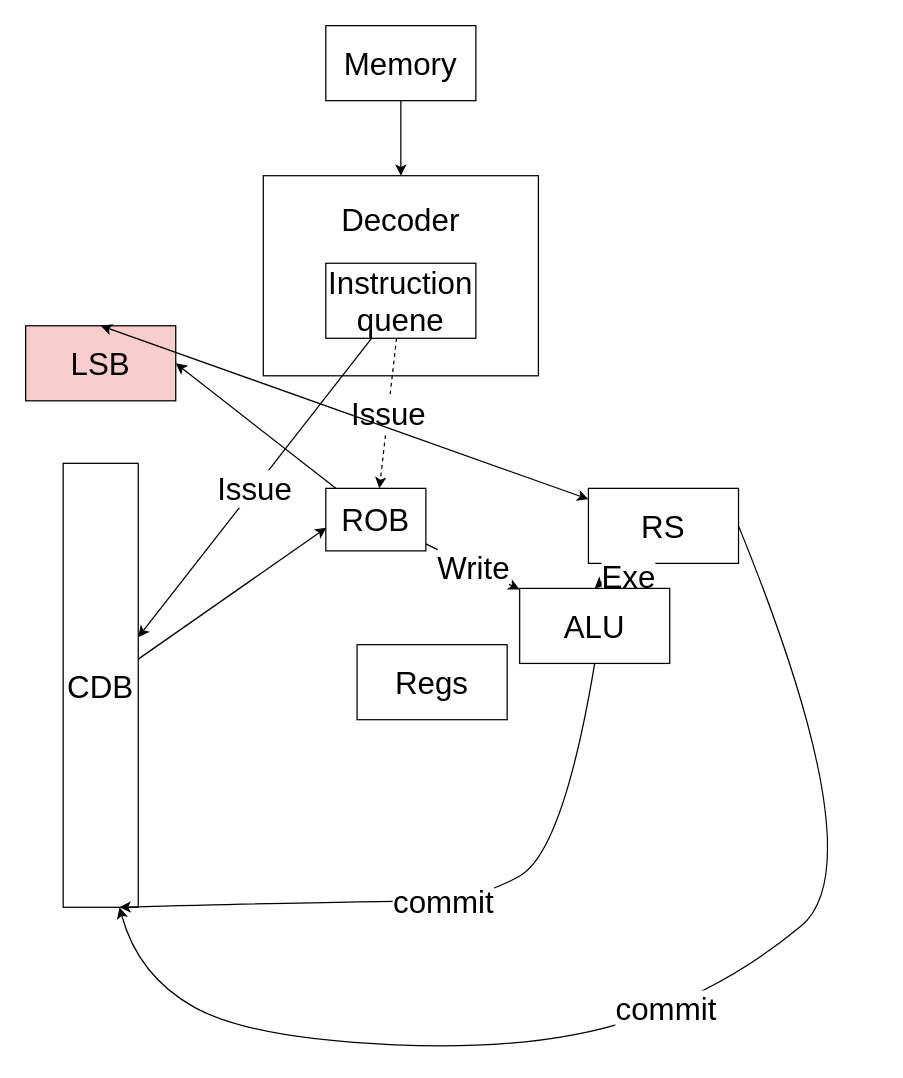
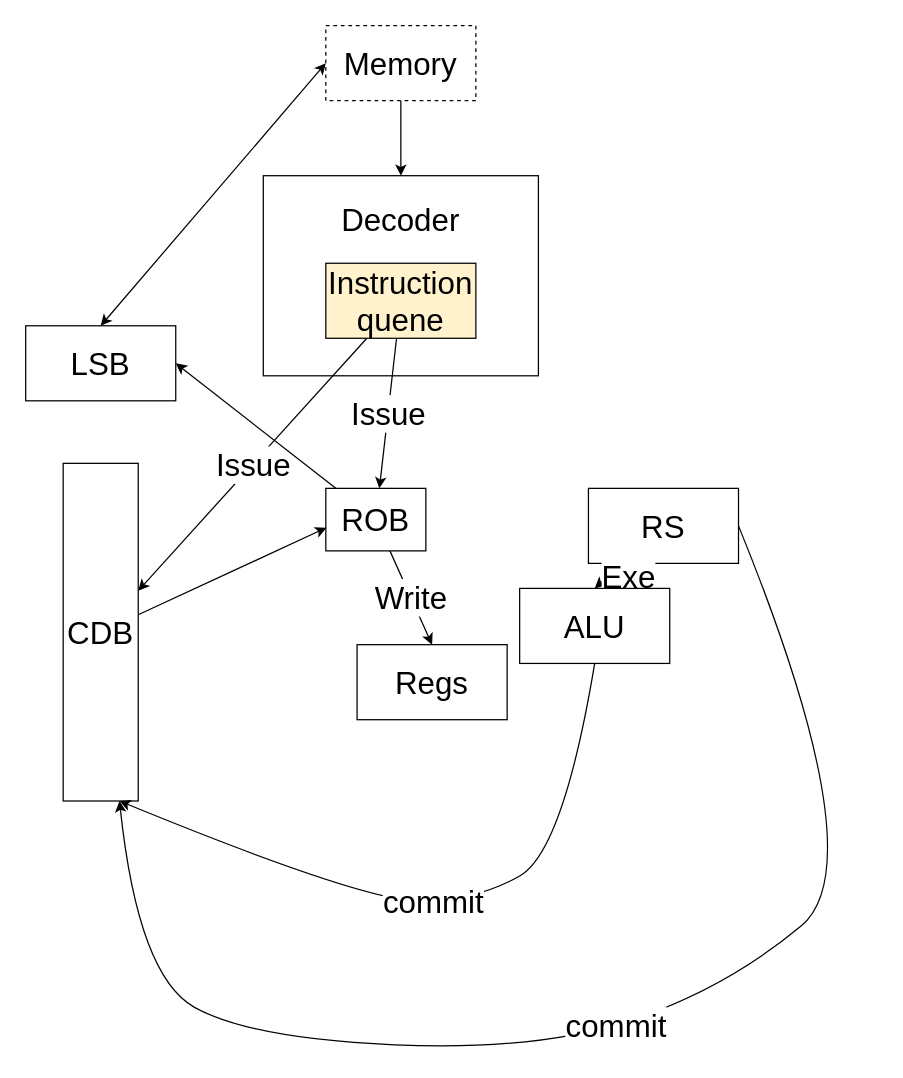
  <mxCell id="0" />
  <mxCell id="1" parent="0" />
  <mxCell id="2" style="edgeStyle=none;html=1;entryX=0.5;entryY=0;entryDx=0;entryDy=0;fontSize=25;" edge="1" parent="1" source="3" target="5"><mxGeometry relative="1" as="geometry" /></mxCell>
- <mxCell id="3" value="&lt;font style=&quot;font-size: 25px;&quot;&gt;Memory&lt;/font&gt;" style="rounded=0;whiteSpace=wrap;html=1;fontSize=25;" vertex="1" parent="1"><mxGeometry x="260" y="20" width="120" height="60" as="geometry" /></mxCell>
+ <mxCell id="3" value="&lt;font style=&quot;font-size: 25px;&quot;&gt;Memory&lt;/font&gt;" style="rounded=0;whiteSpace=wrap;html=1;fontSize=25;dashed=1;" vertex="1" parent="1"><mxGeometry x="260" y="20" width="120" height="60" as="geometry" /></mxCell>
  <mxCell id="4" style="edgeStyle=none;html=1;entryX=0.5;entryY=0;entryDx=0;entryDy=0;fontSize=25;" edge="1" parent="1" source="5" target="8"><mxGeometry relative="1" as="geometry" /></mxCell>
  <mxCell id="5" value="Decoder&lt;br&gt;&lt;br&gt;&lt;br&gt;&lt;br&gt;" style="rounded=0;whiteSpace=wrap;html=1;fontSize=25;" vertex="1" parent="1"><mxGeometry x="210" y="140" width="220" height="160" as="geometry" /></mxCell>
- <mxCell id="6" value="&lt;font style=&quot;font-size: 25px;&quot;&gt;Issue&lt;/font&gt;" style="edgeStyle=none;html=1;fontSize=25;dashed=1;" edge="1" parent="1" source="8" target="11"><mxGeometry relative="1" as="geometry" /></mxCell>
+ <mxCell id="6" value="&lt;font style=&quot;font-size: 25px;&quot;&gt;Issue&lt;/font&gt;" style="edgeStyle=none;html=1;fontSize=25;" edge="1" parent="1" source="8" target="11"><mxGeometry relative="1" as="geometry" /></mxCell>
  <mxCell id="7" value="&lt;font style=&quot;font-size: 25px;&quot;&gt;Issue&lt;/font&gt;" style="edgeStyle=none;html=1;fontSize=25;" edge="1" parent="1" source="8" target="19"><mxGeometry relative="1" as="geometry" /></mxCell>
- <mxCell id="8" value="Instruction&lt;br style=&quot;font-size: 25px;&quot;&gt;quene" style="rounded=0;whiteSpace=wrap;html=1;fontSize=25;" vertex="1" parent="1"><mxGeometry x="260" y="210" width="120" height="60" as="geometry" /></mxCell>
- <mxCell id="9" value="Write" style="edgeStyle=none;html=1;fontSize=25;" edge="1" parent="1" source="11" target="16"><mxGeometry relative="1" as="geometry" /></mxCell>
+ <mxCell id="8" value="Instruction&lt;br style=&quot;font-size: 25px;&quot;&gt;quene" style="rounded=0;whiteSpace=wrap;html=1;fontSize=25;fillColor=#fff2cc;" vertex="1" parent="1"><mxGeometry x="260" y="210" width="120" height="60" as="geometry" /></mxCell>
+ <mxCell id="9" value="Write" style="edgeStyle=none;html=1;entryX=0.5;entryY=0;entryDx=0;entryDy=0;fontSize=25;" edge="1" parent="1" source="11" target="12"><mxGeometry relative="1" as="geometry" /></mxCell>
  <mxCell id="10" style="edgeStyle=none;html=1;entryX=1;entryY=0.5;entryDx=0;entryDy=0;fontSize=25;" edge="1" parent="1" source="11" target="17"><mxGeometry relative="1" as="geometry" /></mxCell>
  <mxCell id="11" value="ROB" style="rounded=0;whiteSpace=wrap;html=1;fontSize=25;" vertex="1" parent="1"><mxGeometry x="260" y="390" width="80" height="50" as="geometry" /></mxCell>
  <mxCell id="12" value="Regs" style="rounded=0;whiteSpace=wrap;html=1;fontSize=25;" vertex="1" parent="1"><mxGeometry x="285" y="515" width="120" height="60" as="geometry" /></mxCell>
  <mxCell id="13" style="edgeStyle=none;html=1;entryX=0.5;entryY=0;entryDx=0;entryDy=0;fontSize=25;" edge="1" parent="1" source="14" target="16"><mxGeometry relative="1" as="geometry" /></mxCell>
  <mxCell id="14" value="RS" style="rounded=0;whiteSpace=wrap;html=1;fontSize=25;" vertex="1" parent="1"><mxGeometry x="470" y="390" width="120" height="60" as="geometry" /></mxCell>
  <mxCell id="15" value="Exe" style="edgeStyle=none;html=1;fontSize=25;" edge="1" parent="1" source="16" target="14"><mxGeometry relative="1" as="geometry"><mxPoint x="530" y="460" as="targetPoint" /></mxGeometry></mxCell>
  <mxCell id="16" value="ALU" style="rounded=0;whiteSpace=wrap;html=1;fontSize=25;" vertex="1" parent="1"><mxGeometry x="415" y="470" width="120" height="60" as="geometry" /></mxCell>
- <mxCell id="17" value="LSB" style="rounded=0;whiteSpace=wrap;html=1;fontSize=25;fillColor=#f8cecc;" vertex="1" parent="1"><mxGeometry x="20" y="260" width="120" height="60" as="geometry" /></mxCell>
+ <mxCell id="17" value="LSB" style="rounded=0;whiteSpace=wrap;html=1;fontSize=25;" vertex="1" parent="1"><mxGeometry x="20" y="260" width="120" height="60" as="geometry" /></mxCell>
  <mxCell id="18" style="edgeStyle=none;html=1;entryX=0.006;entryY=0.629;entryDx=0;entryDy=0;entryPerimeter=0;fontSize=25;" edge="1" parent="1" source="19" target="11"><mxGeometry relative="1" as="geometry" /></mxCell>
- <mxCell id="19" value="CDB" style="rounded=0;whiteSpace=wrap;html=1;fontSize=25;" vertex="1" parent="1"><mxGeometry x="50" y="370" width="60" height="355" as="geometry" /></mxCell>
- <mxCell id="20" value="" style="endArrow=classic;startArrow=classic;html=1;fontSize=25;exitX=0.5;exitY=0;exitDx=0;exitDy=0;" edge="1" parent="1" source="17" target="14"><mxGeometry width="50" height="50" relative="1" as="geometry"><mxPoint x="350" y="490" as="sourcePoint" /><mxPoint x="400" y="440" as="targetPoint" /></mxGeometry></mxCell>
+ <mxCell id="19" value="CDB" style="rounded=0;whiteSpace=wrap;html=1;fontSize=25;" vertex="1" parent="1"><mxGeometry x="50" y="370" width="60" height="270" as="geometry" /></mxCell>
+ <mxCell id="20" value="" style="endArrow=classic;startArrow=classic;html=1;fontSize=25;entryX=0;entryY=0.5;entryDx=0;entryDy=0;exitX=0.5;exitY=0;exitDx=0;exitDy=0;" edge="1" parent="1" source="17" target="3"><mxGeometry width="50" height="50" relative="1" as="geometry"><mxPoint x="350" y="490" as="sourcePoint" /><mxPoint x="400" y="440" as="targetPoint" /></mxGeometry></mxCell>
  <mxCell id="21" value="commit" style="curved=1;endArrow=classic;html=1;fontSize=25;entryX=0.75;entryY=1;entryDx=0;entryDy=0;exitX=1;exitY=0.5;exitDx=0;exitDy=0;" edge="1" parent="1" source="14" target="19"><mxGeometry width="50" height="50" relative="1" as="geometry"><mxPoint x="350" y="490" as="sourcePoint" /><mxPoint x="400" y="440" as="targetPoint" /><Array as="points"><mxPoint x="700" y="690" /><mxPoint x="580" y="790" /><mxPoint x="430" y="840" /><mxPoint x="200" y="830" /><mxPoint x="110" y="780" /></Array></mxGeometry></mxCell>
  <mxCell id="22" value="commit" style="curved=1;endArrow=classic;html=1;fontSize=25;exitX=0.5;exitY=1;exitDx=0;exitDy=0;entryX=0.75;entryY=1;entryDx=0;entryDy=0;" edge="1" parent="1" source="16" target="19"><mxGeometry width="50" height="50" relative="1" as="geometry"><mxPoint x="330" y="760" as="sourcePoint" /><mxPoint x="380" y="710" as="targetPoint" /><Array as="points"><mxPoint x="450" y="680" /><mxPoint x="380" y="720" /><mxPoint x="290" y="720" /></Array></mxGeometry></mxCell>
